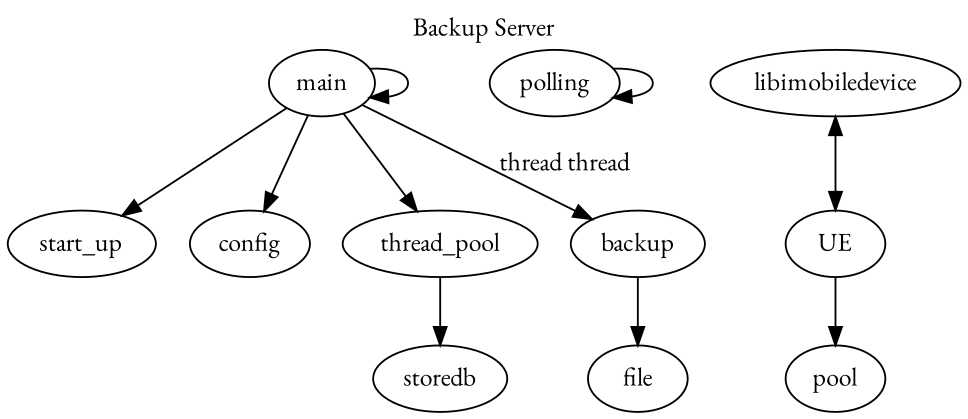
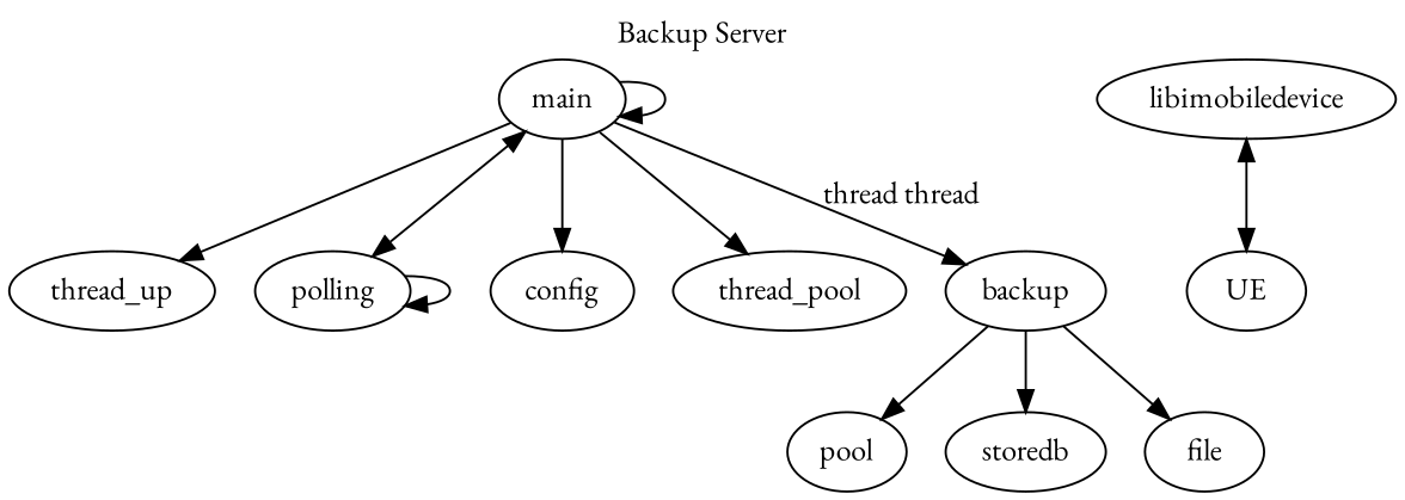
  digraph {
    arrowhead=none
    fontname="EB Garamond"
    label="Backup Server"
    labelloc=t
    node [fontname="EB Garamond"]
    edge [fontname="EB Garamond"]
    main
-   start_up
+   start_up [label=thread_up]
    polling
    config
    thread_pool
    backup
    n7 [label=pool]
    storedb
    file
    libimobiledevice
    UE
    main -> main
    main -> start_up
+   main -> polling [dir=both]
    main -> config
    main -> thread_pool
    main -> backup [label="thread thread"]
    polling -> polling
-   UE -> n7
-   thread_pool -> storedb
+   backup -> n7
+   backup -> storedb
    backup -> file
    libimobiledevice -> UE [dir=both]
  }
